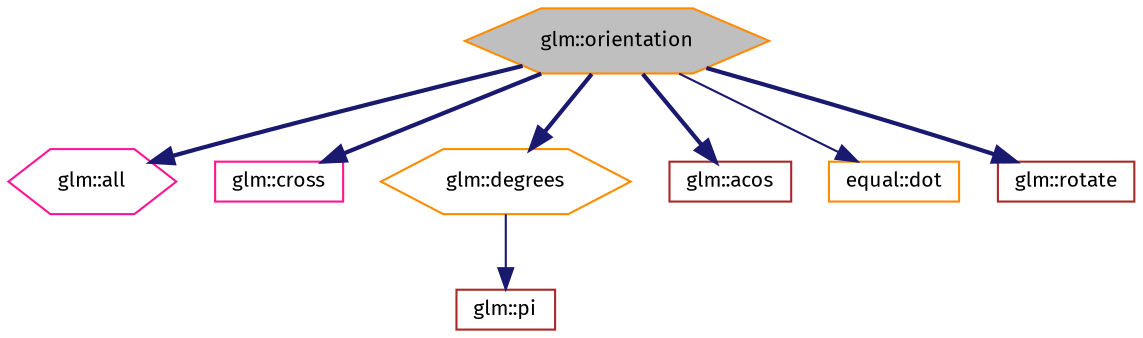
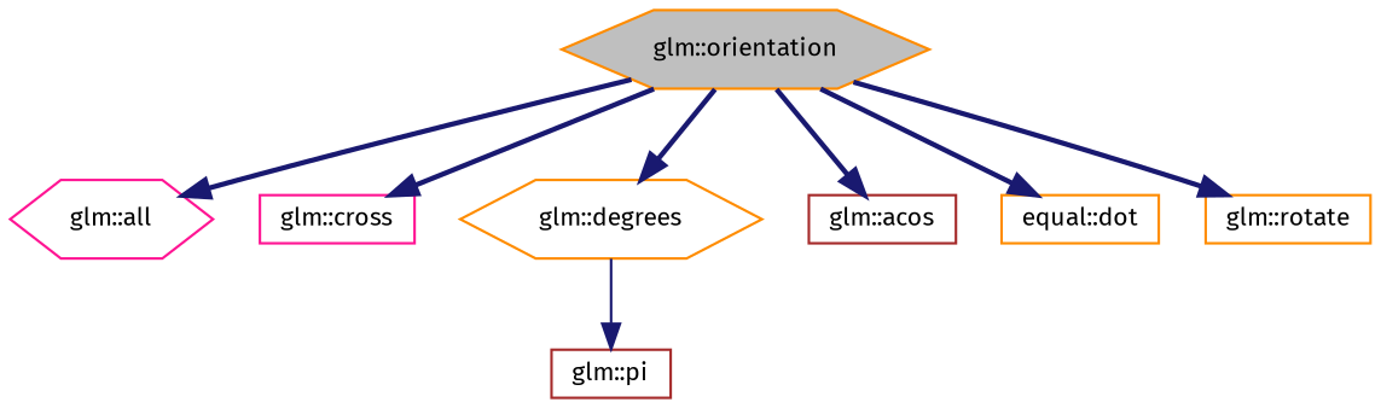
  digraph {
    fontname="Fira Sans"
    rankdir=TB
    node [color=darkorange fillcolor=white fontname="Fira Sans" fontsize=10 shape=box style=filled]
    edge [color=midnightblue fontname="Fira Sans" fontsize=10 labelfontname=Helvetica labelfontsize=10 style=bold]
    n1 [fillcolor=grey75 fontcolor=black height=0.2 label="glm::orientation" shape=hexagon width=0.4]
    n2 [color=deeppink height=0.2 label="glm::all" shape=hexagon width=0.4]
    n3 [color=deeppink height=0.2 label="glm::cross" width=0.4]
    n4 [height=0.2 label="glm::degrees" shape=hexagon width=0.4]
    n5 [color=brown height=0.2 label="glm::acos" width=0.4]
    n6 [height=0.2 label="equal::dot" width=0.4]
-   n7 [color=brown height=0.2 label="glm::rotate" width=0.4]
+   n7 [height=0.2 label="glm::rotate" width=0.4]
    n8 [color=brown height=0.2 label="glm::pi" width=0.4]
    n1 -> n2
    n1 -> n3
    n1 -> n4
    n1 -> n5
-   n1 -> n6 [style=solid]
+   n1 -> n6
    n1 -> n7
    n4 -> n8 [style=solid]
  }
